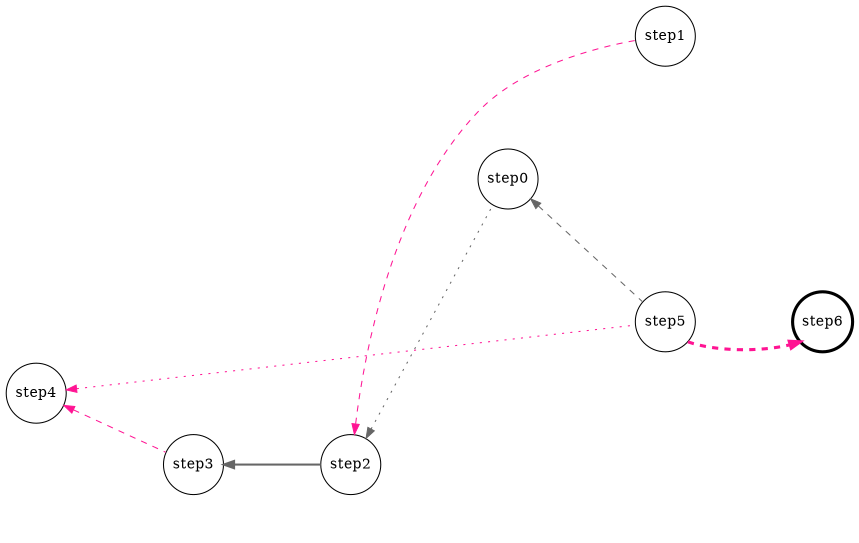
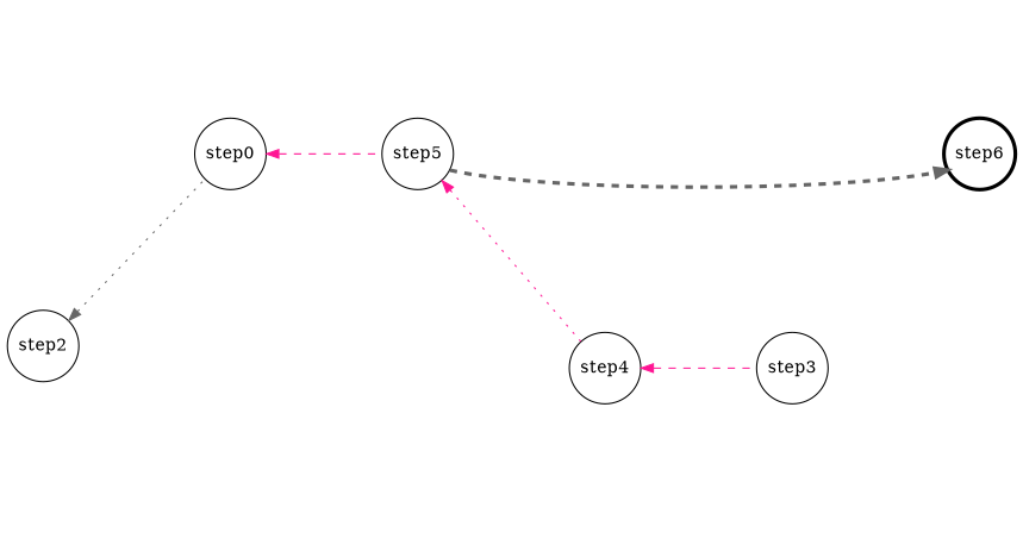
  digraph {
    nodesep=1
    ordering=in
    rankdir=LR
    ranksep=1.3
    root=step6
    node [fixedsize=true shape=circle]
    edge [dir=back style=invis]
-   step1 [width=.8]
    step6 [penwidth=3 width=.8]
    step0 [width=.8]
    step5 [width=.8]
    step4 [width=.8]
    step3 [width=.8]
    step2 [width=.8]
-   step1 -> step6
    step0 -> step6
-   step0 -> step5 [color=gray40 style=dashed]
-   step5 -> step6 [color=deeppink dir=forward penwidth=3 style=dashed]
+   step0 -> step5 [color=deeppink style=dashed]
+   step5 -> step6 [color=gray40 dir=forward penwidth=3 style=dashed]
    step5 -> step6
-   step4 -> step5 [color=deeppink style=dotted]
+   step5 -> step4 [color=deeppink style=dotted]
    step4 -> step3 [color=deeppink style=dashed]
    step3 -> step6
-   step3 -> step2 [color=gray40 style=bold]
-   step2 -> step1 [color=deeppink style=dashed]
    step2 -> step6
    step2 -> step0 [color=gray40 style=dotted]
  }
